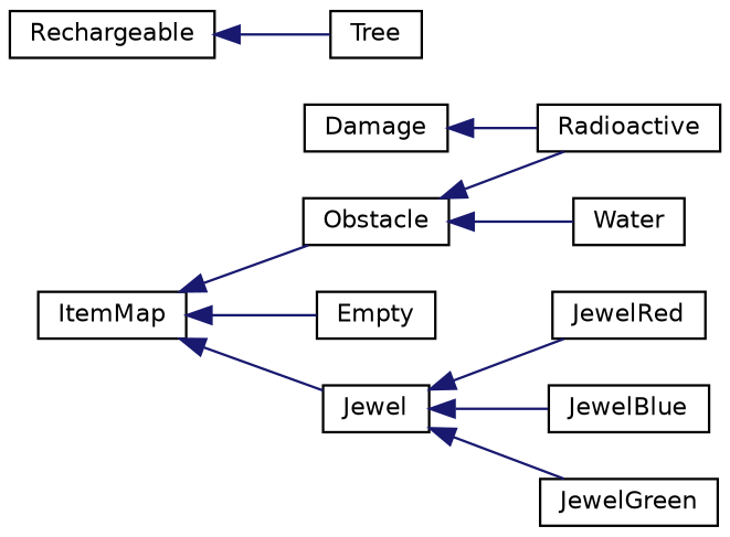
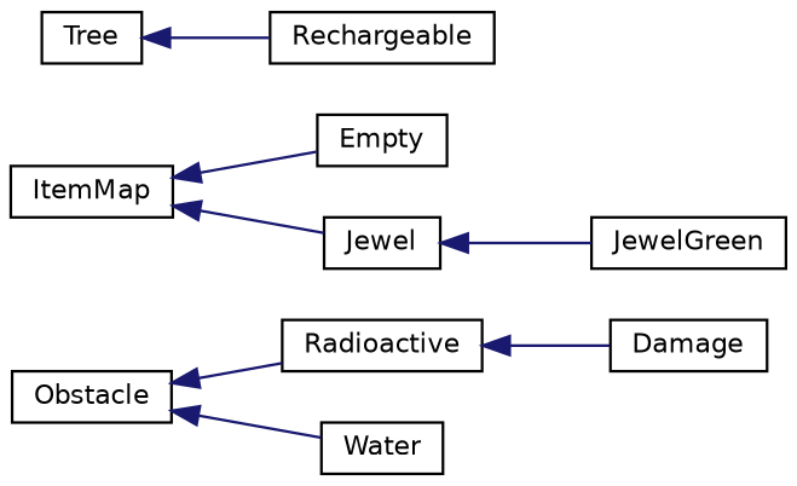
  digraph {
    rankdir=LR
    node [color=black fillcolor=white fontname=Helvetica fontsize=10 shape=record style=filled]
    edge [color=midnightblue dir=back fontname=Helvetica fontsize=10 labelfontname=Helvetica labelfontsize=10 style=solid]
    n1 [height=0.2 label=Damage width=0.4]
    n2 [height=0.2 label=Radioactive width=0.4]
    n3 [height=0.2 label=ItemMap width=0.4]
    n4 [height=0.2 label=Empty width=0.4]
    n5 [height=0.2 label=Jewel width=0.4]
    n6 [height=0.2 label=Obstacle width=0.4]
-   n7 [height=0.2 label=JewelBlue width=0.4]
    n8 [height=0.2 label=JewelGreen width=0.4]
-   n9 [height=0.2 label=JewelRed width=0.4]
    n10 [height=0.2 label=Water width=0.4]
    n11 [height=0.2 label=Tree width=0.4]
    n12 [height=0.2 label=Rechargeable width=0.4]
-   n1 -> n2
+   n2 -> n1
    n3 -> n4
    n3 -> n5
-   n3 -> n6
-   n5 -> n7
    n5 -> n8
-   n5 -> n9
    n6 -> n2
    n6 -> n10
-   n12 -> n11
+   n11 -> n12
  }
